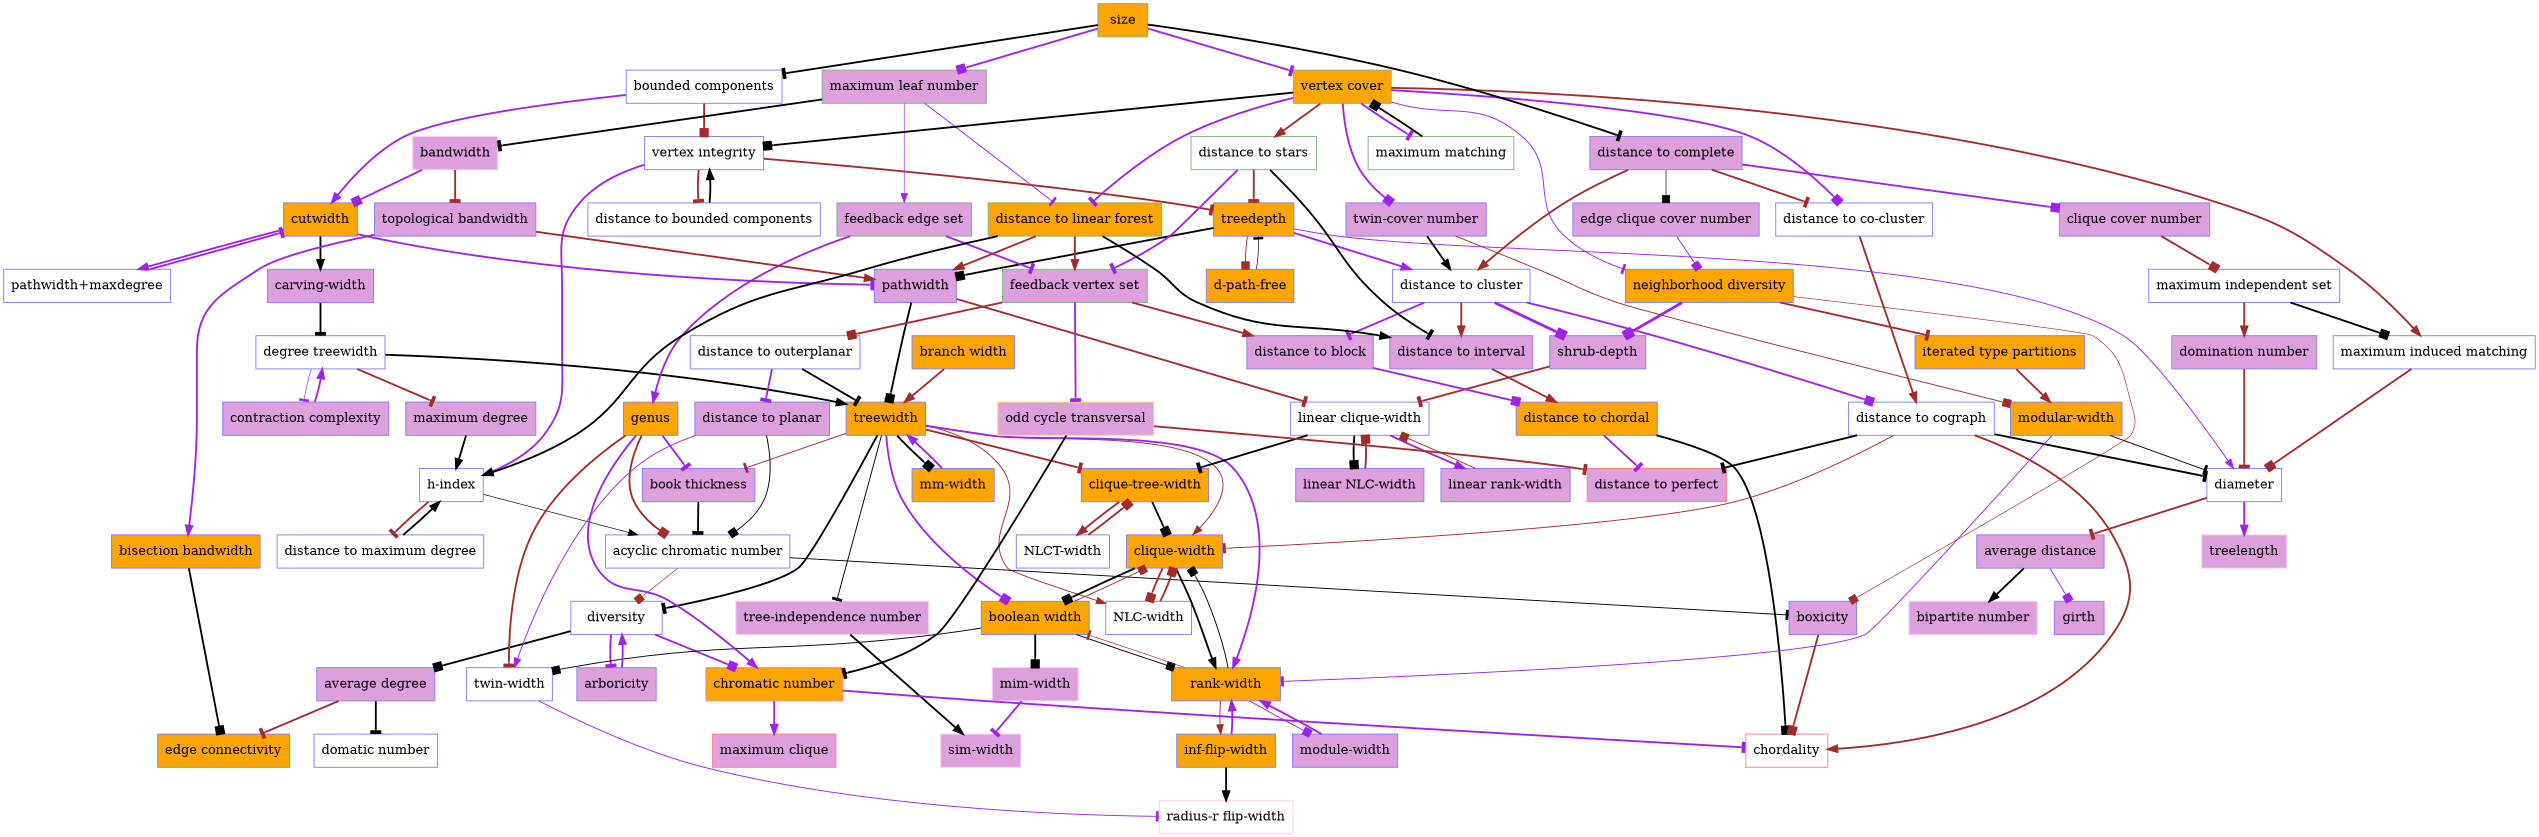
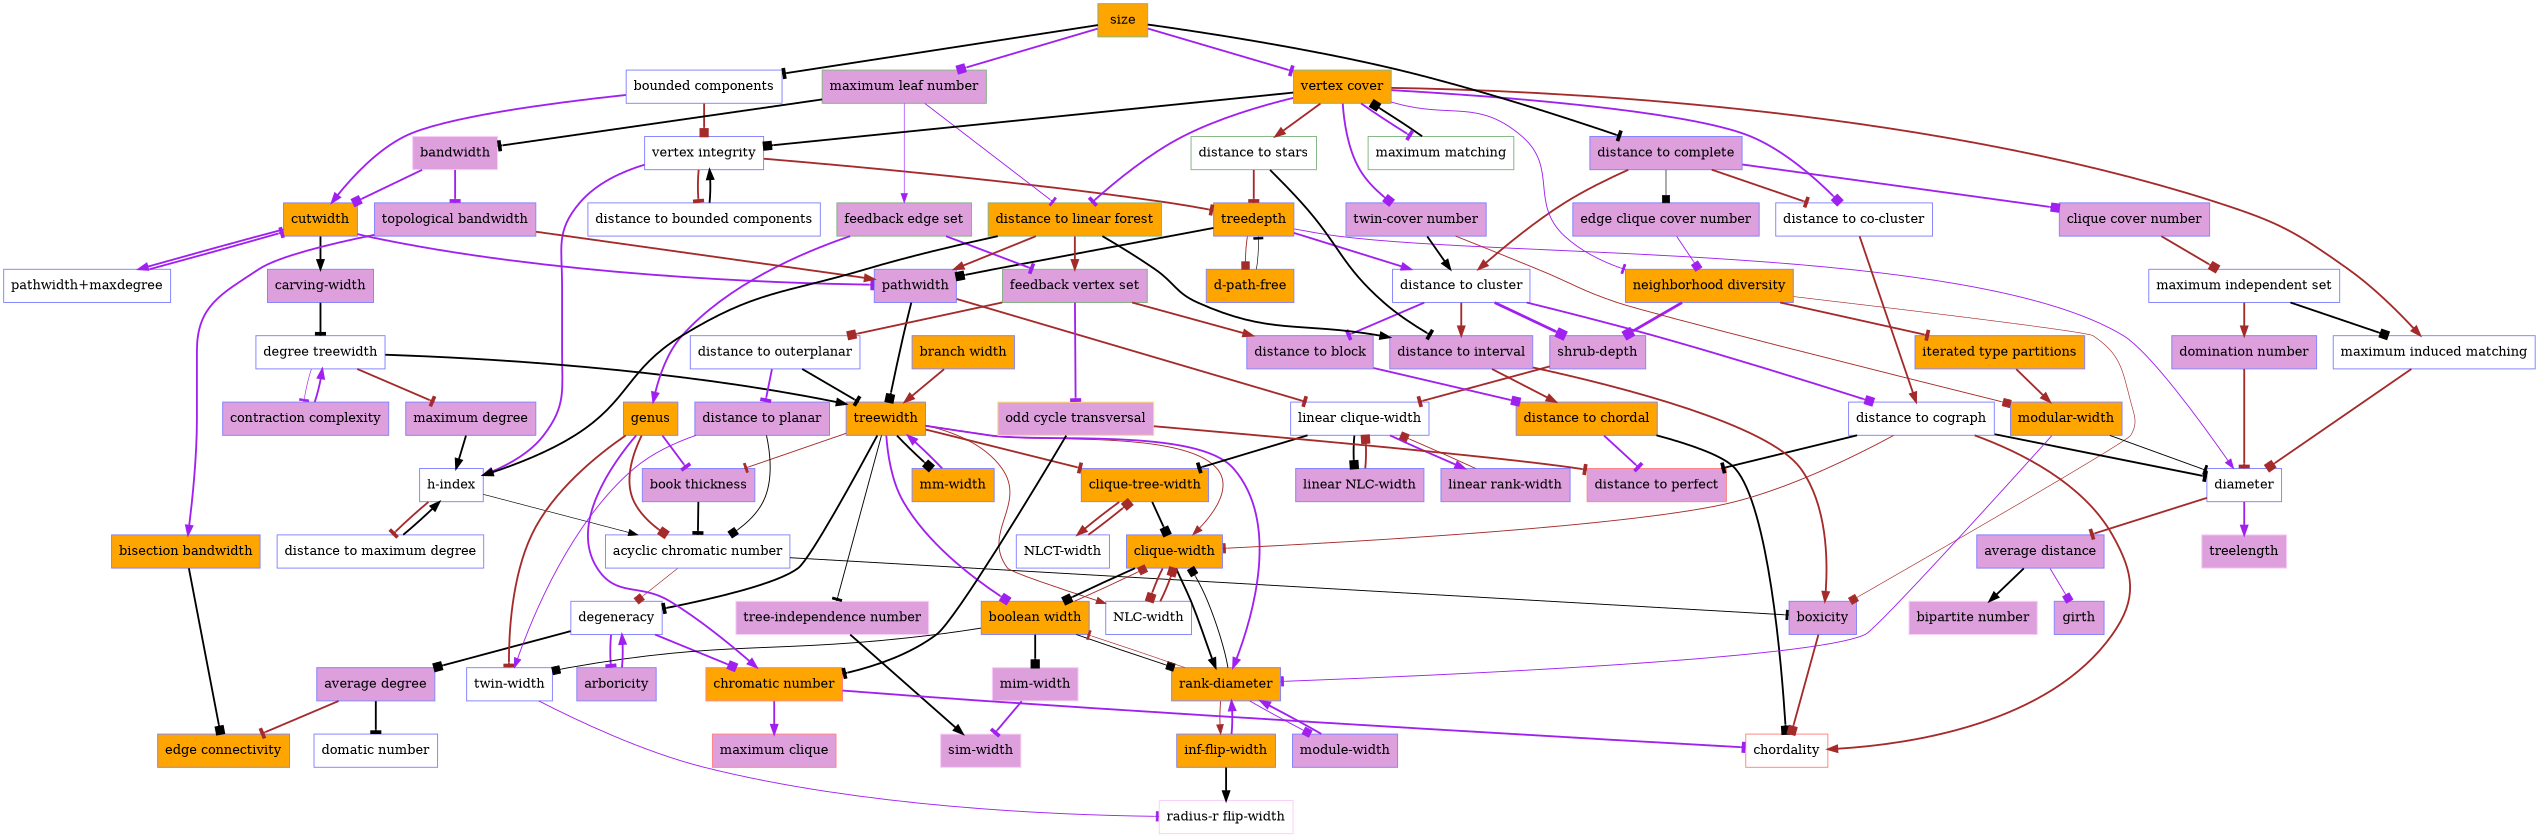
  digraph {
    node [color="#7f7fff" fillcolor=plum shape=box style=filled]
    edge [arrowhead=tee color=purple decorate=true lblstyle="above, sloped" penwidth=2.0 style=solid weight=100]
    n1 [fillcolor=white label="vertex integrity"]
    n2 [fillcolor=orange label=treedepth]
    n3 [fillcolor=white label="h-index"]
    n4 [fillcolor=white label="distance to bounded components"]
    n5 [fillcolor=white label="distance to cluster"]
    n6 [fillcolor=orange label="d-path-free"]
    n7 [fillcolor=white label=diameter]
    n8 [label=pathwidth]
    n9 [fillcolor=white label="acyclic chromatic number"]
    n10 [fillcolor=white label="distance to maximum degree"]
    n11 [fillcolor=orange label="distance to chordal"]
    n12 [color="#ff7f7f" label="distance to perfect"]
    n13 [color="#ff7f7f" fillcolor=white label=chordality]
    n14 [label="carving-width"]
    n15 [fillcolor=white label="degree treewidth"]
    n16 [fillcolor=orange label=treewidth]
    n17 [label="contraction complexity"]
    n18 [label="maximum degree"]
    n19 [label="edge clique cover number"]
    n20 [fillcolor=orange label="neighborhood diversity"]
    n21 [label="shrub-depth"]
    n22 [fillcolor=orange label="iterated type partitions"]
    n23 [label=boxicity]
    n24 [fillcolor=white label="distance to co-cluster"]
    n25 [fillcolor=white label="distance to cograph"]
    n26 [fillcolor=orange label="clique-width"]
    n27 [fillcolor=white label="bounded components"]
    n28 [fillcolor=orange label=cutwidth]
    n29 [fillcolor=white label="pathwidth+maxdegree"]
    n30 [fillcolor=white label="NLCT-width"]
    n31 [fillcolor=orange label="clique-tree-width"]
    n32 [color="#f8cdf8" label="tree-independence number"]
    n33 [color="#f8cdf8" label="sim-width"]
    n34 [label="book thickness"]
-   n35 [fillcolor=white label=diversity]
+   n35 [fillcolor=white label=degeneracy]
    n36 [fillcolor=orange label="boolean width"]
    n37 [fillcolor=orange label="mm-width"]
    n38 [fillcolor=white label="NLC-width"]
-   n39 [fillcolor=orange label="rank-width"]
+   n39 [fillcolor=orange label="rank-diameter"]
    n40 [color="#ff7f7f" fillcolor=orange label="chromatic number"]
    n41 [label="average degree"]
    n42 [label=arboricity]
    n43 [fillcolor=orange label="branch width"]
    n44 [color="#f8cdf8" label="mim-width"]
    n45 [fillcolor=white label="twin-width"]
    n46 [fillcolor=orange label="inf-flip-width"]
    n47 [label="module-width"]
    n48 [fillcolor=white label="linear clique-width"]
    n49 [label="linear rank-width"]
    n50 [label="linear NLC-width"]
    n51 [color="#ff7f7f" label="maximum clique"]
    n52 [fillcolor=orange label="edge connectivity"]
    n53 [fillcolor=white label="domatic number"]
    n54 [label="distance to complete"]
    n55 [label="clique cover number"]
    n56 [label="distance to interval"]
    n57 [label="distance to block"]
    n58 [fillcolor=white label="maximum independent set"]
    n59 [label="average distance"]
    n60 [color="#f8cdf8" label=treelength]
    n61 [fillcolor=orange label="bisection bandwidth"]
    n62 [label="twin-cover number"]
    n63 [fillcolor=orange label="modular-width"]
    n64 [color="#7fb17f" label="feedback edge set"]
    n65 [fillcolor=orange label=genus]
    n66 [color="#7fb17f" label="feedback vertex set"]
    n67 [color="#ffe34c" label="odd cycle transversal"]
    n68 [fillcolor=white label="distance to outerplanar"]
    n69 [fillcolor=white label="maximum induced matching"]
    n70 [color="#f8cdf8" label="bipartite number"]
    n71 [label=girth]
    n72 [label="topological bandwidth"]
    n73 [color="#7fb17f" fillcolor=white label="distance to stars"]
    n74 [color="#7fb17f" fillcolor=orange label="distance to linear forest"]
    n75 [color="#7fb17f" label="maximum leaf number"]
    n76 [color="#f8cdf8" label=bandwidth]
    n77 [color="#f8cdf8" fillcolor=white label="radius-r flip-width"]
    n78 [label="distance to planar"]
    n79 [label="domination number"]
    n80 [color="#7fb17f" fillcolor=white label="maximum matching"]
    n81 [color="#7fb17f" fillcolor=orange label="vertex cover"]
    n82 [color="#7fb17f" fillcolor=orange label=size]
    n1 -> n2 [color=brown style=bold]
    n1 -> n3 [arrowhead=normal]
    n1 -> n4 [color=brown]
    n2 -> n5 [arrowhead=normal]
    n2 -> n6 [arrowhead=box color=brown penwidth=1.0 weight=1]
    n2 -> n7 [arrowhead=normal penwidth=1.0 style=bold weight=1]
    n2 -> n8 [arrowhead=box color=black]
    n3 -> n9 [arrowhead=normal color=black penwidth=0.7 weight=20]
    n3 -> n10 [color=brown style=bold]
    n4 -> n1 [arrowhead=normal color=black]
    n5 -> n21 [arrowhead=box penwidth=3.0 style=bold]
    n5 -> n25 [arrowhead=box style=bold]
    n5 -> n56 [arrowhead=normal color=brown]
    n5 -> n57 [style=bold]
    n6 -> n2 [color=black penwidth=0.7 weight=20]
    n7 -> n59 [color=brown]
    n7 -> n60 [arrowhead=normal style=bold]
    n8 -> n16 [arrowhead=box color=black]
    n8 -> n48 [color=brown style=bold]
    n9 -> n23 [color=black weight=1 penwidth=""]
    n9 -> n35 [arrowhead=box color=brown penwidth=0.7 weight=20]
    n10 -> n3 [arrowhead=normal color=black style=bold]
    n11 -> n12 [style=bold]
    n11 -> n13 [arrowhead=box color=black style=bold]
    n14 -> n15 [color=black style=bold]
    n15 -> n16 [arrowhead=normal color=black style=bold]
    n15 -> n17 [penwidth=0.7 style=bold weight=20]
    n15 -> n18 [color=brown style=bold]
    n16 -> n26 [arrowhead=normal color=brown penwidth=1.0 weight=1]
    n16 -> n31 [color=brown style=bold weight=1 penwidth=""]
    n16 -> n32 [color=black weight=1 penwidth=""]
    n16 -> n34 [color=brown weight=1 penwidth=""]
    n16 -> n35 [color=black]
    n16 -> n36 [arrowhead=box style=bold]
    n16 -> n37 [arrowhead=box color=black style=bold weight=1 penwidth=""]
    n16 -> n38 [arrowhead=normal color=brown penwidth=1.0 style=bold weight=1]
    n16 -> n39 [arrowhead=normal]
    n17 -> n15 [arrowhead=normal]
    n18 -> n3 [arrowhead=normal color=black style=bold]
    n19 -> n20 [arrowhead=box penwidth=1.0 weight=1]
    n20 -> n21 [arrowhead=box penwidth=3.0]
    n20 -> n22 [color=brown style=bold]
    n20 -> n23 [arrowhead=box color=brown penwidth=0.7 weight=20]
    n21 -> n48 [color=brown]
    n22 -> n63 [arrowhead=normal color=brown style=bold]
    n23 -> n13 [arrowhead=box color=brown]
    n24 -> n25 [arrowhead=normal color=brown]
    n25 -> n7 [color=black]
    n25 -> n12 [color=black]
    n25 -> n13 [arrowhead=normal color=brown style=bold]
    n25 -> n26 [color=brown penwidth=1.0 style=bold weight=1]
    n26 -> n36 [arrowhead=box color=black]
    n26 -> n38 [arrowhead=box color=brown style=bold]
    n26 -> n39 [arrowhead=normal color=black]
    n27 -> n1 [arrowhead=box color=brown]
    n27 -> n28 [arrowhead=normal]
    n28 -> n8
    n28 -> n14 [arrowhead=normal color=black style=bold]
    n28 -> n29 [arrowhead=normal style=bold]
    n29 -> n28 [style=bold]
    n30 -> n31 [arrowhead=box color=brown style=bold]
    n31 -> n26 [arrowhead=box color=black]
    n31 -> n30 [arrowhead=normal color=brown]
    n32 -> n33 [arrowhead=normal color=black style=bold weight=1 penwidth=""]
    n34 -> n9 [color=black style=bold weight=1 penwidth=""]
    n35 -> n40 [arrowhead=box]
    n35 -> n41 [arrowhead=box color=black]
    n35 -> n42 [style=bold]
    n36 -> n26 [arrowhead=box color=brown penwidth=1.0 weight=1]
    n36 -> n39 [arrowhead=box color=black penwidth=1.0 weight=1]
    n36 -> n44 [arrowhead=box color=black style=bold]
    n36 -> n45 [arrowhead=box color=black penwidth=1.0 style=bold weight=1]
    n37 -> n16 [arrowhead=normal style=bold weight=1 penwidth=""]
    n38 -> n26 [arrowhead=box color=brown]
    n39 -> n26 [arrowhead=box color=black penwidth=1.0 weight=1]
    n39 -> n36 [color=brown penwidth=0.7 style=bold weight=20]
    n39 -> n46 [arrowhead=normal color=brown penwidth=1.0 weight=1]
    n39 -> n47 [arrowhead=box weight=1 penwidth=""]
    n40 -> n13 [style=bold]
    n40 -> n51 [arrowhead=normal style=bold]
    n41 -> n52 [color=brown style=bold]
    n41 -> n53 [color=black]
    n42 -> n35 [arrowhead=normal style=bold]
    n43 -> n16 [arrowhead=normal color=brown]
    n44 -> n33 [style=bold weight=1 penwidth=""]
    n45 -> n77 [penwidth=1.0 weight=1]
    n46 -> n39 [arrowhead=normal style=bold]
    n46 -> n77 [arrowhead=normal color=black]
    n47 -> n39 [arrowhead=normal style=bold weight=1 penwidth=""]
    n48 -> n31 [color=black style=bold]
    n48 -> n49 [arrowhead=normal style=bold weight=1 penwidth=""]
    n48 -> n50 [arrowhead=box color=black style=bold]
    n49 -> n48 [arrowhead=box color=brown weight=1 penwidth=""]
    n50 -> n48 [arrowhead=box color=brown style=bold]
    n54 -> n5 [arrowhead=normal color=brown]
    n54 -> n19 [arrowhead=box color=black penwidth=0.7 weight=20]
    n54 -> n24 [color=brown style=bold]
    n54 -> n55 [arrowhead=box style=bold]
    n55 -> n58 [arrowhead=box color=brown]
    n56 -> n11 [arrowhead=normal color=brown]
+   n56 -> n23 [arrowhead=normal color=brown]
    n57 -> n11 [arrowhead=box style=bold]
    n58 -> n69 [arrowhead=box color=black style=bold]
    n58 -> n79 [arrowhead=normal color=brown style=bold]
    n59 -> n70 [arrowhead=normal color=black]
    n59 -> n71 [arrowhead=box weight=1 penwidth=""]
    n61 -> n52 [arrowhead=box color=black style=bold]
    n62 -> n5 [arrowhead=normal color=black]
    n62 -> n63 [arrowhead=box color=brown penwidth=1.0 weight=1]
    n63 -> n7 [color=black weight=1 penwidth=""]
    n63 -> n39 [weight=1 penwidth=""]
    n64 -> n65 [arrowhead=normal]
    n64 -> n66
    n65 -> n9 [arrowhead=box color=brown]
    n65 -> n34
    n65 -> n40 [arrowhead=normal]
    n65 -> n45 [color=brown style=bold]
    n66 -> n57 [arrowhead=normal color=brown]
    n66 -> n67
    n66 -> n68 [arrowhead=box color=brown style=bold]
    n67 -> n12 [color=brown]
    n67 -> n40 [color=black style=bold]
    n68 -> n16 [color=black]
    n68 -> n78
    n69 -> n7 [arrowhead=box color=brown]
    n72 -> n8 [arrowhead=normal color=brown]
    n72 -> n61 [arrowhead=normal style=bold]
    n73 -> n2 [color=brown]
    n73 -> n56 [color=black]
-   n73 -> n66
    n74 -> n3 [arrowhead=normal color=black]
    n74 -> n8 [arrowhead=normal color=brown style=bold]
    n74 -> n56 [arrowhead=normal color=black style=bold]
    n74 -> n66 [arrowhead=normal color=brown]
    n75 -> n64 [arrowhead=normal penwidth=0.7 style=bold weight=20]
    n75 -> n74 [weight=1 penwidth=""]
    n75 -> n76 [color=black style=bold]
    n76 -> n28 [arrowhead=box style=bold]
-   n76 -> n72 [color=brown style=bold]
+   n76 -> n72 [style=bold]
    n78 -> n9 [arrowhead=box color=black weight=1 penwidth=""]
    n78 -> n45 [arrowhead=normal penwidth=1.0 weight=1]
    n79 -> n7 [color=brown]
    n80 -> n81 [arrowhead=box color=black]
    n81 -> n1 [arrowhead=box color=black style=bold]
    n81 -> n20 [penwidth=1.0 weight=1]
    n81 -> n24 [arrowhead=box style=bold]
    n81 -> n62 [arrowhead=box style=bold]
    n81 -> n69 [arrowhead=normal color=brown]
    n81 -> n73 [arrowhead=normal color=brown style=bold]
    n81 -> n74 [style=bold]
    n81 -> n80 [style=bold]
    n82 -> n27 [color=black style=bold]
    n82 -> n54 [color=black style=bold]
    n82 -> n75 [arrowhead=box style=bold]
    n82 -> n81
  }
